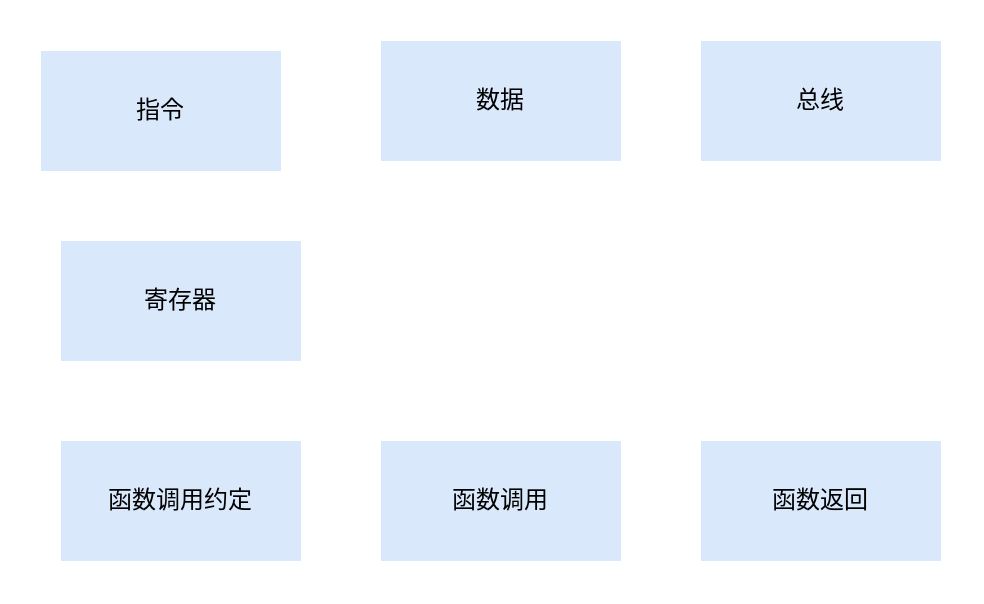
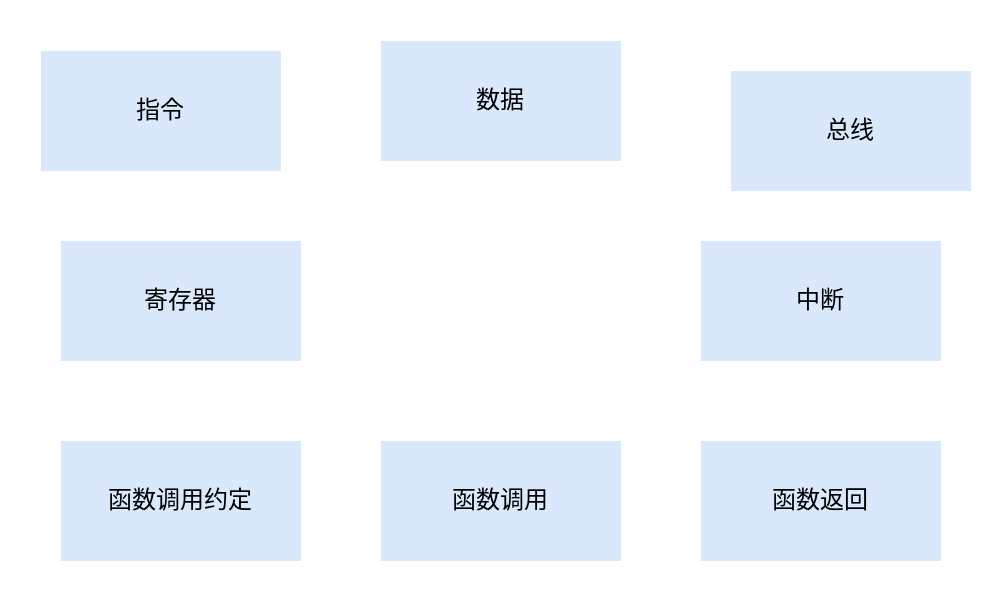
  <mxCell id="0" />
  <mxCell id="1" parent="0" />
  <mxCell id="2" value="指令" style="rounded=0;whiteSpace=wrap;html=1;fillColor=#dae8fc;strokeColor=none;" vertex="1" parent="1"><mxGeometry x="20" y="25" width="120" height="60" as="geometry" /></mxCell>
  <mxCell id="3" value="数据" style="rounded=0;whiteSpace=wrap;html=1;fillColor=#dae8fc;strokeColor=none;" vertex="1" parent="1"><mxGeometry x="190" y="20" width="120" height="60" as="geometry" /></mxCell>
- <mxCell id="4" value="总线" style="rounded=0;whiteSpace=wrap;html=1;fillColor=#dae8fc;strokeColor=none;" vertex="1" parent="1"><mxGeometry x="350" y="20" width="120" height="60" as="geometry" /></mxCell>
+ <mxCell id="4" value="总线" style="rounded=0;whiteSpace=wrap;html=1;fillColor=#dae8fc;strokeColor=none;" vertex="1" parent="1"><mxGeometry x="365" y="35" width="120" height="60" as="geometry" /></mxCell>
  <mxCell id="5" value="寄存器" style="rounded=0;whiteSpace=wrap;html=1;fillColor=#dae8fc;strokeColor=none;" vertex="1" parent="1"><mxGeometry x="30" y="120" width="120" height="60" as="geometry" /></mxCell>
  <mxCell id="6" value="函数调用" style="rounded=0;whiteSpace=wrap;html=1;fillColor=#dae8fc;strokeColor=none;" vertex="1" parent="1"><mxGeometry x="190" y="220" width="120" height="60" as="geometry" /></mxCell>
  <mxCell id="7" value="函数返回" style="rounded=0;whiteSpace=wrap;html=1;fillColor=#dae8fc;strokeColor=none;" vertex="1" parent="1"><mxGeometry x="350" y="220" width="120" height="60" as="geometry" /></mxCell>
+ <mxCell id="8" value="中断" style="rounded=0;whiteSpace=wrap;html=1;fillColor=#dae8fc;strokeColor=none;" vertex="1" parent="1"><mxGeometry x="350" y="120" width="120" height="60" as="geometry" /></mxCell>
  <mxCell id="9" value="函数调用约定" style="rounded=0;whiteSpace=wrap;html=1;fillColor=#dae8fc;strokeColor=none;" vertex="1" parent="1"><mxGeometry x="30" y="220" width="120" height="60" as="geometry" /></mxCell>
